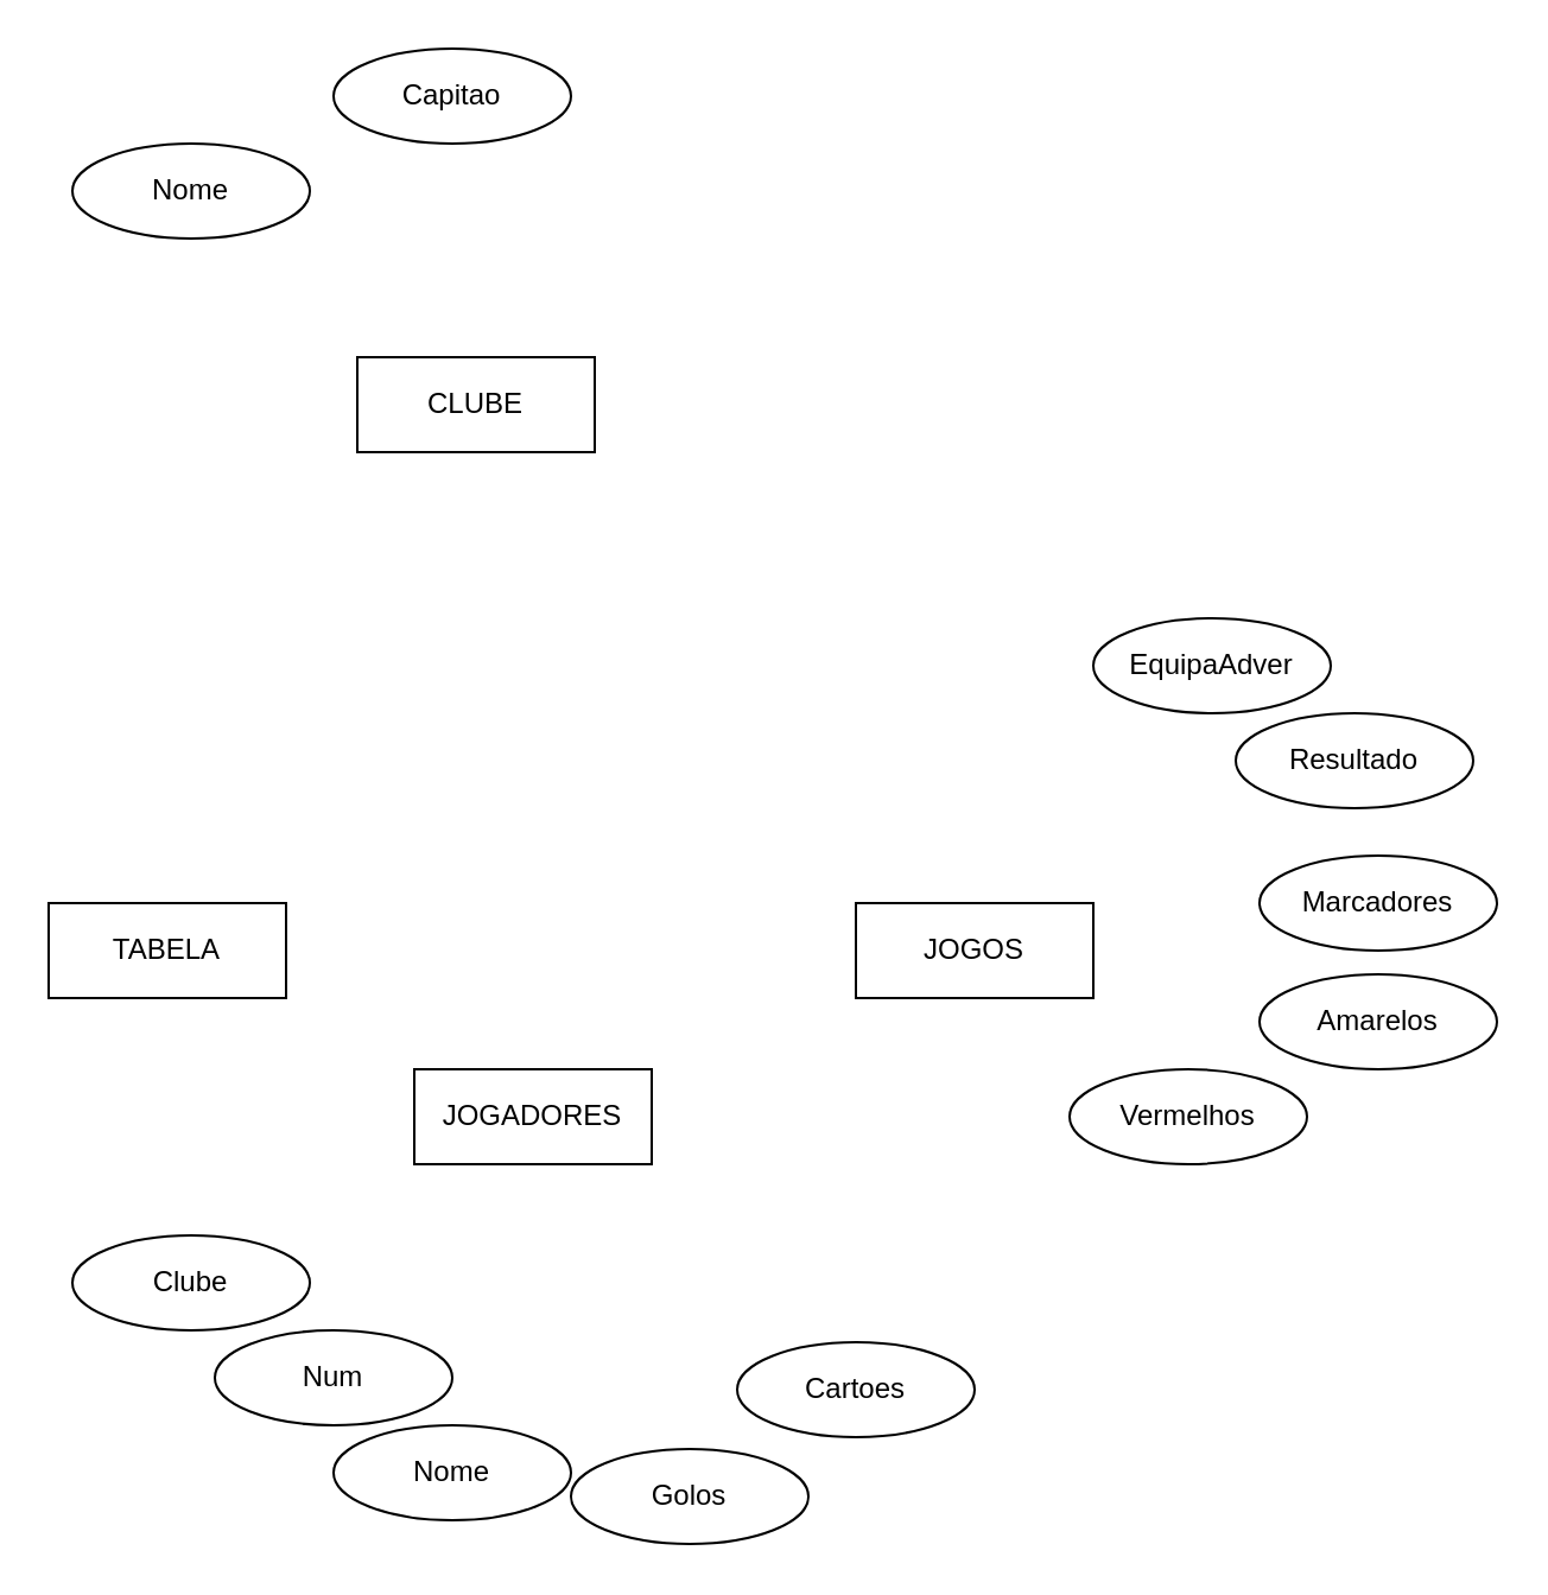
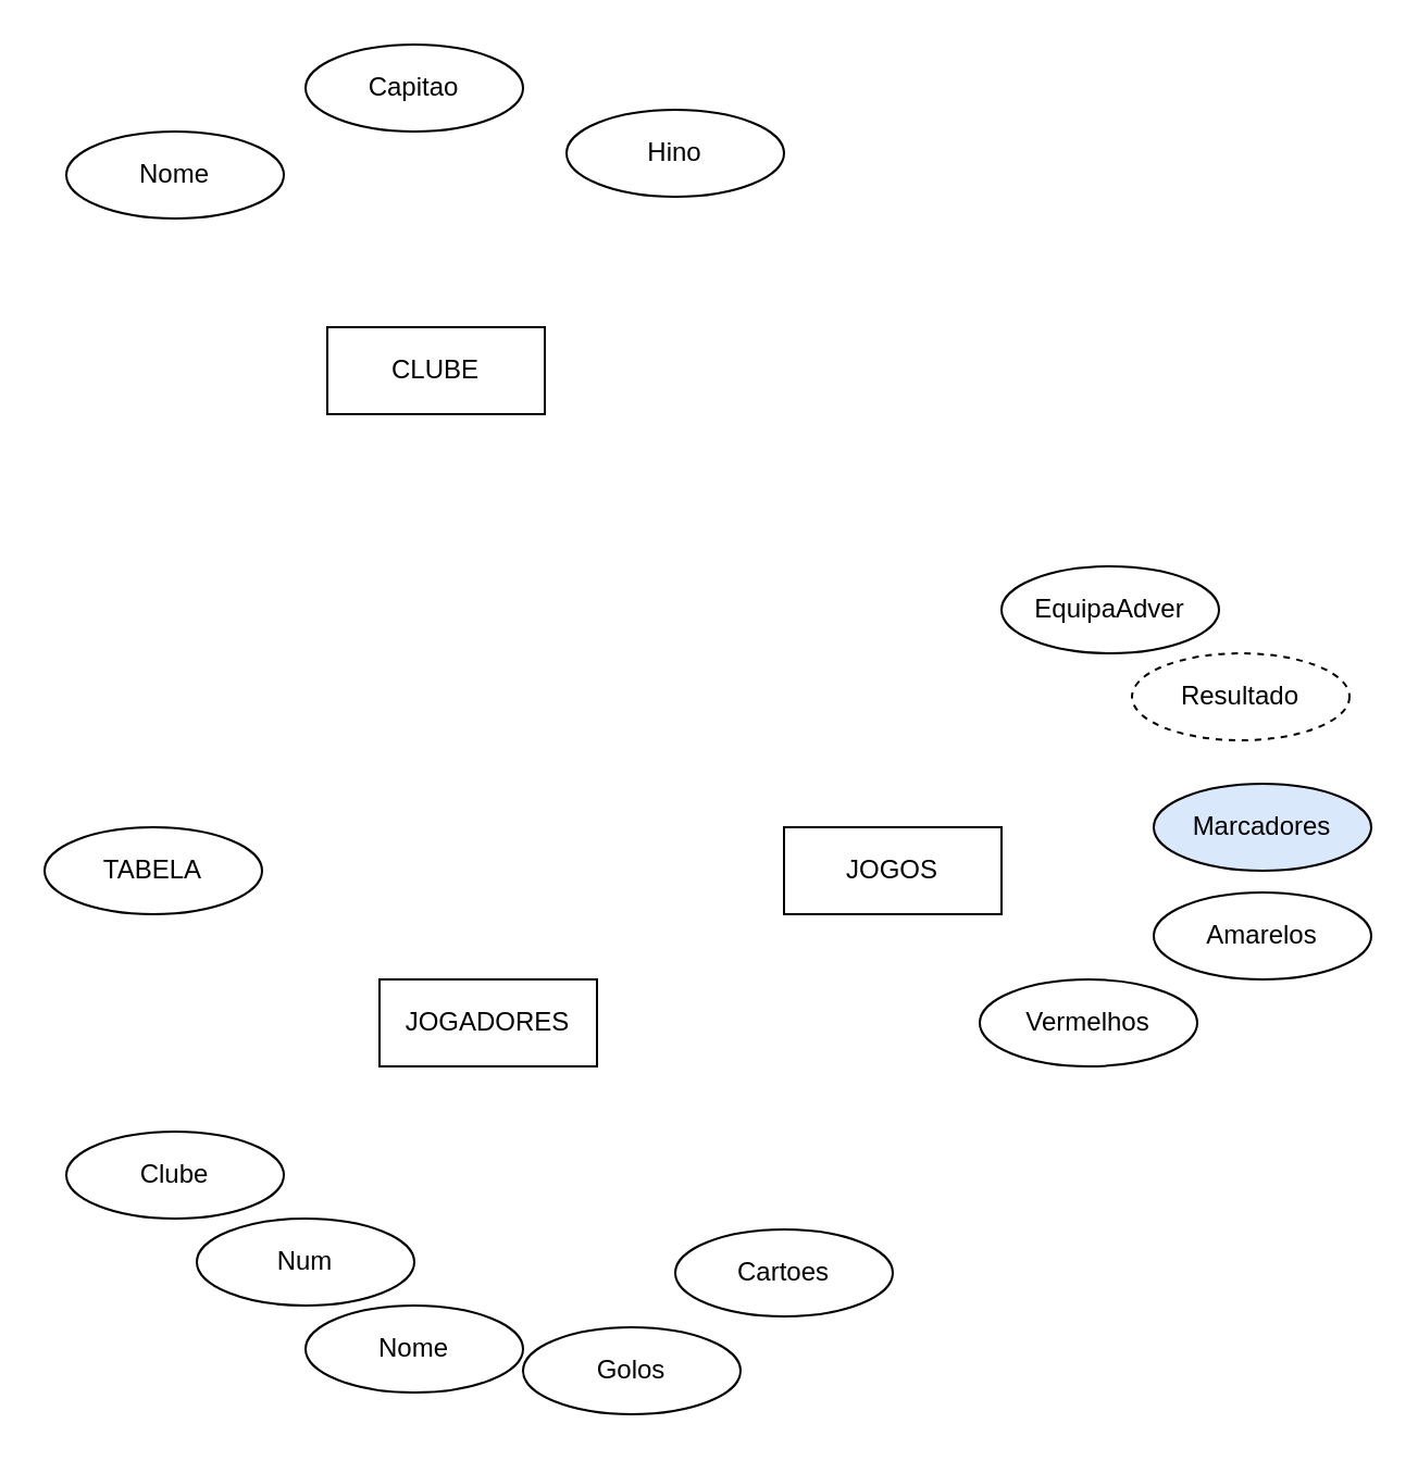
  <mxCell id="0" />
  <mxCell id="1" parent="0" />
  <mxCell id="2" value="CLUBE" style="whiteSpace=wrap;html=1;align=center;" vertex="1" parent="1"><mxGeometry x="150" y="150" width="100" height="40" as="geometry" /></mxCell>
  <mxCell id="3" value="JOGOS" style="whiteSpace=wrap;html=1;align=center;" vertex="1" parent="1"><mxGeometry x="360" y="380" width="100" height="40" as="geometry" /></mxCell>
  <mxCell id="4" value="JOGADORES" style="whiteSpace=wrap;html=1;align=center;" vertex="1" parent="1"><mxGeometry x="174" y="450" width="100" height="40" as="geometry" /></mxCell>
- <mxCell id="5" value="TABELA" style="whiteSpace=wrap;html=1;align=center;" vertex="1" parent="1"><mxGeometry x="20" y="380" width="100" height="40" as="geometry" /></mxCell>
+ <mxCell id="5" value="TABELA" style="ellipse;whiteSpace=wrap;html=1;align=center;" vertex="1" parent="1"><mxGeometry x="20" y="380" width="100" height="40" as="geometry" /></mxCell>
  <mxCell id="6" value="Nome" style="ellipse;whiteSpace=wrap;html=1;align=center;" vertex="1" parent="1"><mxGeometry x="30" y="60" width="100" height="40" as="geometry" /></mxCell>
  <mxCell id="7" value="Capitao" style="ellipse;whiteSpace=wrap;html=1;align=center;" vertex="1" parent="1"><mxGeometry x="140" y="20" width="100" height="40" as="geometry" /></mxCell>
+ <mxCell id="8" value="Hino" style="ellipse;whiteSpace=wrap;html=1;align=center;" vertex="1" parent="1"><mxGeometry x="260" y="50" width="100" height="40" as="geometry" /></mxCell>
  <mxCell id="9" value="Clube" style="ellipse;whiteSpace=wrap;html=1;align=center;" vertex="1" parent="1"><mxGeometry x="30" y="520" width="100" height="40" as="geometry" /></mxCell>
  <mxCell id="10" value="Num" style="ellipse;whiteSpace=wrap;html=1;align=center;" vertex="1" parent="1"><mxGeometry x="90" y="560" width="100" height="40" as="geometry" /></mxCell>
  <mxCell id="11" value="Nome" style="ellipse;whiteSpace=wrap;html=1;align=center;" vertex="1" parent="1"><mxGeometry x="140" y="600" width="100" height="40" as="geometry" /></mxCell>
  <mxCell id="12" value="Golos" style="ellipse;whiteSpace=wrap;html=1;align=center;" vertex="1" parent="1"><mxGeometry x="240" y="610" width="100" height="40" as="geometry" /></mxCell>
  <mxCell id="13" value="Cartoes" style="ellipse;whiteSpace=wrap;html=1;align=center;" vertex="1" parent="1"><mxGeometry x="310" y="565" width="100" height="40" as="geometry" /></mxCell>
  <mxCell id="14" value="EquipaAdver" style="ellipse;whiteSpace=wrap;html=1;align=center;" vertex="1" parent="1"><mxGeometry x="460" y="260" width="100" height="40" as="geometry" /></mxCell>
- <mxCell id="15" value="Resultado" style="ellipse;whiteSpace=wrap;html=1;align=center;" vertex="1" parent="1"><mxGeometry x="520" y="300" width="100" height="40" as="geometry" /></mxCell>
- <mxCell id="16" value="Marcadores" style="ellipse;whiteSpace=wrap;html=1;align=center;" vertex="1" parent="1"><mxGeometry x="530" y="360" width="100" height="40" as="geometry" /></mxCell>
+ <mxCell id="15" value="Resultado" style="ellipse;whiteSpace=wrap;html=1;align=center;dashed=1;" vertex="1" parent="1"><mxGeometry x="520" y="300" width="100" height="40" as="geometry" /></mxCell>
+ <mxCell id="16" value="Marcadores" style="ellipse;whiteSpace=wrap;html=1;align=center;fillColor=#dae8fc;" vertex="1" parent="1"><mxGeometry x="530" y="360" width="100" height="40" as="geometry" /></mxCell>
  <mxCell id="17" value="Amarelos" style="ellipse;whiteSpace=wrap;html=1;align=center;" vertex="1" parent="1"><mxGeometry x="530" y="410" width="100" height="40" as="geometry" /></mxCell>
  <mxCell id="18" value="Vermelhos" style="ellipse;whiteSpace=wrap;html=1;align=center;" vertex="1" parent="1"><mxGeometry x="450" y="450" width="100" height="40" as="geometry" /></mxCell>
